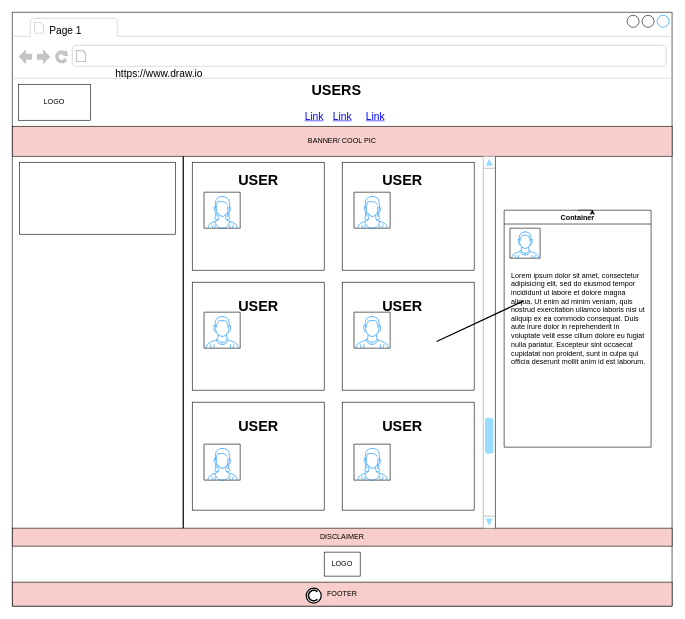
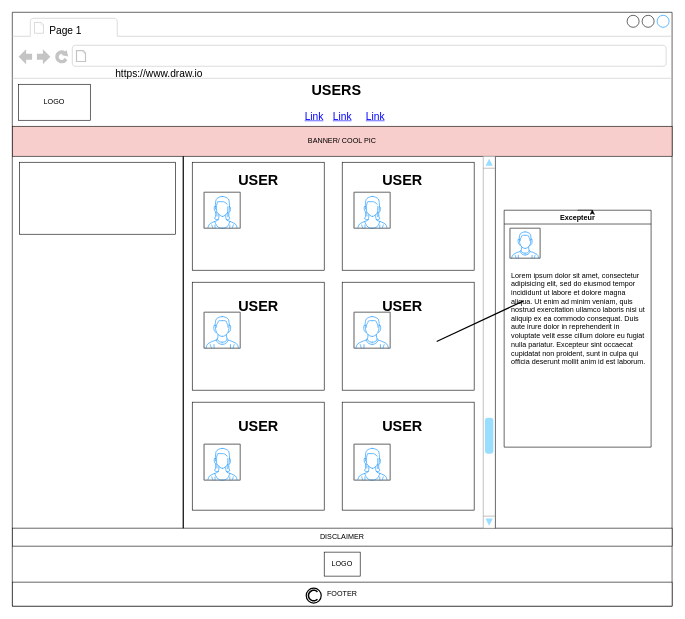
  <mxCell id="0" />
  <mxCell id="1" parent="0" />
  <mxCell id="2" value="" style="strokeWidth=1;shadow=0;dashed=0;align=center;html=1;shape=mxgraph.mockup.containers.browserWindow;rSize=0;strokeColor2=#008cff;strokeColor3=#c4c4c4;mainText=,;recursiveResize=0;comic=0;" parent="1" vertex="1"><mxGeometry width="1100" height="990" as="geometry" x="20" y="20" /></mxCell>
  <mxCell id="3" value="Page 1" style="strokeWidth=1;shadow=0;dashed=0;align=center;html=1;shape=mxgraph.mockup.containers.anchor;fontSize=17;align=left;" parent="2" vertex="1"><mxGeometry x="60" y="12" width="75" height="40" as="geometry" /></mxCell>
  <mxCell id="4" value="https://www.draw.io" style="strokeWidth=1;shadow=0;dashed=0;align=center;html=1;shape=mxgraph.mockup.containers.anchor;rSize=0;fontSize=17;align=left;" parent="2" vertex="1"><mxGeometry x="170" y="90" width="250" height="26" as="geometry" /></mxCell>
  <mxCell id="5" value="LOGO" style="whiteSpace=wrap;html=1;comic=0;" parent="2" vertex="1"><mxGeometry x="10" y="120" width="120" height="60" as="geometry" /></mxCell>
  <mxCell id="6" value="BANNER/ COOL PIC" style="whiteSpace=wrap;html=1;comic=0;fillColor=#f8cecc;" parent="2" vertex="1"><mxGeometry y="190" width="1100" height="50" as="geometry" /></mxCell>
  <mxCell id="7" value="LOGO" style="whiteSpace=wrap;html=1;comic=0;" parent="2" vertex="1"><mxGeometry x="520" y="900" width="60" height="40" as="geometry" /></mxCell>
- <mxCell id="8" value="FOOTER" style="whiteSpace=wrap;html=1;comic=0;fillColor=#f8cecc;" parent="2" vertex="1"><mxGeometry y="950" width="1100" height="40" as="geometry" /></mxCell>
- <mxCell id="9" value="DISCLAIMER" style="whiteSpace=wrap;html=1;comic=0;fillColor=#f8cecc;" parent="2" vertex="1"><mxGeometry y="860" width="1100" height="30" as="geometry" /></mxCell>
+ <mxCell id="8" value="FOOTER" style="whiteSpace=wrap;html=1;comic=0;" parent="2" vertex="1"><mxGeometry y="950" width="1100" height="40" as="geometry" /></mxCell>
+ <mxCell id="9" value="DISCLAIMER" style="whiteSpace=wrap;html=1;comic=0;" parent="2" vertex="1"><mxGeometry y="860" width="1100" height="30" as="geometry" /></mxCell>
  <mxCell id="10" value="" style="rounded=0;whiteSpace=wrap;html=1;" parent="2" vertex="1"><mxGeometry x="300" y="250" width="220" height="180" as="geometry" /></mxCell>
  <mxCell id="11" value="" style="rounded=0;whiteSpace=wrap;html=1;" parent="2" vertex="1"><mxGeometry x="550" y="250" width="220" height="180" as="geometry" /></mxCell>
  <mxCell id="12" value="" style="rounded=0;whiteSpace=wrap;html=1;" vertex="1" parent="2"><mxGeometry x="300" y="450" width="220" height="180" as="geometry" /></mxCell>
  <mxCell id="13" value="" style="rounded=0;whiteSpace=wrap;html=1;" vertex="1" parent="2"><mxGeometry x="300" y="650" width="220" height="180" as="geometry" /></mxCell>
  <mxCell id="14" value="" style="rounded=0;whiteSpace=wrap;html=1;" vertex="1" parent="2"><mxGeometry x="550" y="450" width="220" height="180" as="geometry" /></mxCell>
  <mxCell id="15" value="" style="rounded=0;whiteSpace=wrap;html=1;" vertex="1" parent="2"><mxGeometry x="550" y="650" width="220" height="180" as="geometry" /></mxCell>
  <mxCell id="16" value="USER" style="text;strokeColor=none;fillColor=none;html=1;fontSize=24;fontStyle=1;verticalAlign=middle;align=center;" vertex="1" parent="2"><mxGeometry x="360" y="470" width="100" height="40" as="geometry" /></mxCell>
  <mxCell id="17" value="USER" style="text;strokeColor=none;fillColor=none;html=1;fontSize=24;fontStyle=1;verticalAlign=middle;align=center;" vertex="1" parent="2"><mxGeometry x="360" y="670" width="100" height="40" as="geometry" /></mxCell>
  <mxCell id="18" value="USER" style="text;strokeColor=none;fillColor=none;html=1;fontSize=24;fontStyle=1;verticalAlign=middle;align=center;" vertex="1" parent="2"><mxGeometry x="600" y="470" width="100" height="40" as="geometry" /></mxCell>
  <mxCell id="19" value="USER" style="text;strokeColor=none;fillColor=none;html=1;fontSize=24;fontStyle=1;verticalAlign=middle;align=center;" vertex="1" parent="2"><mxGeometry x="600" y="670" width="100" height="40" as="geometry" /></mxCell>
- <mxCell id="20" value="Container" style="swimlane;" vertex="1" parent="2"><mxGeometry x="820" y="330" width="245" height="395" as="geometry" /></mxCell>
+ <mxCell id="20" value="Excepteur" style="swimlane;" vertex="1" parent="2"><mxGeometry x="820" y="330" width="245" height="395" as="geometry" /></mxCell>
  <mxCell id="21" value="" style="verticalLabelPosition=bottom;shadow=0;dashed=0;align=center;html=1;verticalAlign=top;strokeWidth=1;shape=mxgraph.mockup.containers.userMale;strokeColor=#666666;strokeColor2=#008cff;" vertex="1" parent="20"><mxGeometry x="10" y="30" width="50" height="50" as="geometry" /></mxCell>
  <mxCell id="22" value="Lorem ipsum dolor sit amet, consectetur adipisicing elit, sed do eiusmod tempor incididunt ut labore et dolore magna aliqua. Ut enim ad minim veniam, quis nostrud exercitation ullamco laboris nisi ut aliquip ex ea commodo consequat. Duis aute irure dolor in reprehenderit in voluptate velit esse cillum dolore eu fugiat nulla pariatur. Excepteur sint occaecat cupidatat non proident, sunt in culpa qui officia deserunt mollit anim id est laborum.&lt;br&gt;" style="text;spacingTop=-5;whiteSpace=wrap;html=1;align=left;fontSize=12;fontFamily=Helvetica;fillColor=none;strokeColor=none;" vertex="1" parent="20"><mxGeometry x="10" y="100" width="230" height="280" as="geometry" /></mxCell>
  <mxCell id="23" style="edgeStyle=orthogonalEdgeStyle;rounded=0;orthogonalLoop=1;jettySize=auto;html=1;exitX=0.5;exitY=0;exitDx=0;exitDy=0;entryX=0.6;entryY=-0.003;entryDx=0;entryDy=0;entryPerimeter=0;" edge="1" parent="2" source="20" target="20"><mxGeometry relative="1" as="geometry" /></mxCell>
  <mxCell id="24" value="" style="verticalLabelPosition=bottom;shadow=0;dashed=0;align=center;html=1;verticalAlign=top;strokeWidth=1;shape=mxgraph.mockup.containers.userMale;strokeColor=#666666;strokeColor2=#008cff;" vertex="1" parent="2"><mxGeometry x="320" y="500" width="60" height="60" as="geometry" /></mxCell>
  <mxCell id="25" value="" style="verticalLabelPosition=bottom;shadow=0;dashed=0;align=center;html=1;verticalAlign=top;strokeWidth=1;shape=mxgraph.mockup.containers.userFemale;strokeColor=#666666;strokeColor2=#008cff;" vertex="1" parent="2"><mxGeometry x="570" y="300" width="60" height="60" as="geometry" /></mxCell>
  <mxCell id="26" value="" style="verticalLabelPosition=bottom;shadow=0;dashed=0;align=center;html=1;verticalAlign=top;strokeWidth=1;shape=mxgraph.mockup.containers.userFemale;strokeColor=#666666;strokeColor2=#008cff;" vertex="1" parent="2"><mxGeometry x="320" y="300" width="60" height="60" as="geometry" /></mxCell>
  <mxCell id="27" value="" style="verticalLabelPosition=bottom;shadow=0;dashed=0;align=center;html=1;verticalAlign=top;strokeWidth=1;shape=mxgraph.mockup.containers.userFemale;strokeColor=#666666;strokeColor2=#008cff;" vertex="1" parent="2"><mxGeometry x="320" y="720" width="60" height="60" as="geometry" /></mxCell>
  <mxCell id="28" value="" style="verticalLabelPosition=bottom;shadow=0;dashed=0;align=center;html=1;verticalAlign=top;strokeWidth=1;shape=mxgraph.mockup.containers.userFemale;strokeColor=#666666;strokeColor2=#008cff;" vertex="1" parent="2"><mxGeometry x="570" y="720" width="60" height="60" as="geometry" /></mxCell>
  <mxCell id="29" value="" style="verticalLabelPosition=bottom;shadow=0;dashed=0;verticalAlign=top;strokeWidth=2;html=1;shape=mxgraph.mockup.misc.copyrightIcon;comic=0;" parent="1" vertex="1"><mxGeometry x="510" y="980" width="25" height="25" as="geometry" /></mxCell>
  <mxCell id="30" value="USERS" style="text;strokeColor=none;fillColor=none;html=1;fontSize=24;fontStyle=1;verticalAlign=middle;align=center;comic=0;" parent="1" vertex="1"><mxGeometry x="510" y="130" width="100" height="40" as="geometry" /></mxCell>
  <mxCell id="31" value="Link" style="shape=rectangle;strokeColor=none;fillColor=none;linkText=;fontSize=17;fontColor=#0000ff;fontStyle=4;html=1;align=center;" parent="1" vertex="1"><mxGeometry x="495" y="180" width="150" height="30" as="geometry" /></mxCell>
  <mxCell id="32" value="Link" style="shape=rectangle;strokeColor=none;fillColor=none;linkText=;fontSize=17;fontColor=#0000ff;fontStyle=4;html=1;align=center;" parent="1" vertex="1"><mxGeometry x="447.5" y="180" width="150" height="30" as="geometry" /></mxCell>
  <mxCell id="33" value="Link" style="shape=rectangle;strokeColor=none;fillColor=none;linkText=;fontSize=17;fontColor=#0000ff;fontStyle=4;html=1;align=center;" parent="1" vertex="1"><mxGeometry x="550" y="180" width="150" height="30" as="geometry" /></mxCell>
  <mxCell id="34" value="" style="line;strokeWidth=2;direction=south;html=1;" parent="1" vertex="1"><mxGeometry x="300" y="260" width="10" height="620" as="geometry" /></mxCell>
  <mxCell id="35" value="" style="line;strokeWidth=2;direction=south;html=1;" parent="1" vertex="1"><mxGeometry x="820" y="260" width="10" height="620" as="geometry" /></mxCell>
  <mxCell id="36" value="" style="verticalLabelPosition=bottom;shadow=0;dashed=0;align=center;html=1;verticalAlign=top;strokeWidth=1;shape=mxgraph.mockup.navigation.scrollBar;strokeColor=#999999;barPos=20;fillColor2=#99ddff;strokeColor2=none;direction=north;" parent="1" vertex="1"><mxGeometry x="805" y="260" width="20" height="620" as="geometry" /></mxCell>
  <mxCell id="37" value="USER" style="text;strokeColor=none;fillColor=none;html=1;fontSize=24;fontStyle=1;verticalAlign=middle;align=center;" parent="1" vertex="1"><mxGeometry x="380" y="280" width="100" height="40" as="geometry" /></mxCell>
  <mxCell id="38" value="USER" style="text;strokeColor=none;fillColor=none;html=1;fontSize=24;fontStyle=1;verticalAlign=middle;align=center;" parent="1" vertex="1"><mxGeometry x="620" y="280" width="100" height="40" as="geometry" /></mxCell>
  <mxCell id="39" value="" style="rounded=0;whiteSpace=wrap;html=1;" vertex="1" parent="1"><mxGeometry x="32" y="270" width="260" height="120" as="geometry" /></mxCell>
  <mxCell id="40" value="" style="line;strokeWidth=2;html=1;rotation=-25;" vertex="1" parent="1"><mxGeometry x="720" y="530" width="160" height="10" as="geometry" /></mxCell>
  <mxCell id="41" value="" style="verticalLabelPosition=bottom;shadow=0;dashed=0;align=center;html=1;verticalAlign=top;strokeWidth=1;shape=mxgraph.mockup.containers.userMale;strokeColor=#666666;strokeColor2=#008cff;" vertex="1" parent="1"><mxGeometry x="590" y="520" width="60" height="60" as="geometry" /></mxCell>
